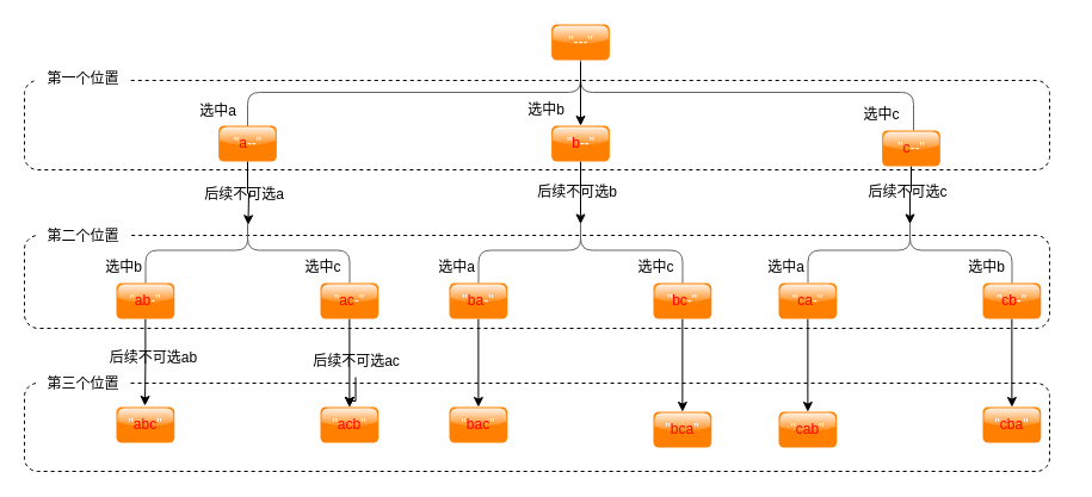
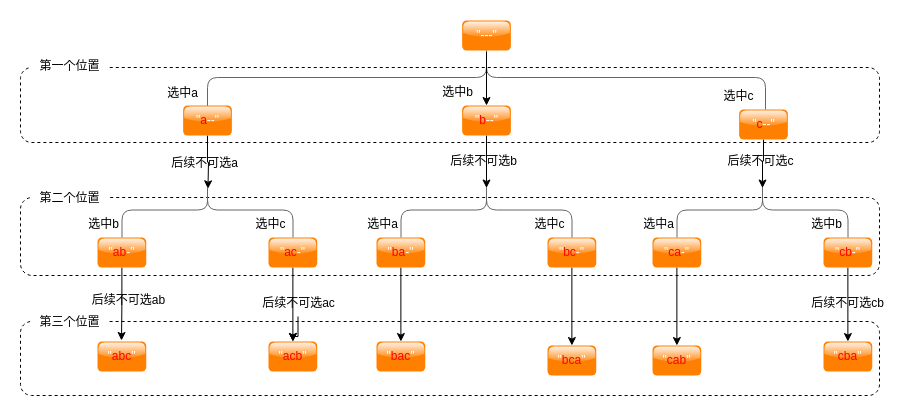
  <mxCell id="0" />
  <mxCell id="1" parent="0" />
  <mxCell id="2" value="" style="rounded=1;whiteSpace=wrap;html=1;shadow=0;glass=0;sketch=0;dashed=1;" vertex="1" parent="1"><mxGeometry x="20" y="321" width="859" height="74" as="geometry" /></mxCell>
  <mxCell id="3" value="第三个位置" style="text;html=1;align=center;verticalAlign=middle;resizable=0;points=[];autosize=1;fillColor=default;" vertex="1" parent="1"><mxGeometry x="30" y="309" width="78" height="26" as="geometry" /></mxCell>
  <mxCell id="4" value="" style="rounded=1;whiteSpace=wrap;html=1;shadow=0;glass=0;sketch=0;dashed=1;" vertex="1" parent="1"><mxGeometry x="20" y="197" width="859" height="78" as="geometry" /></mxCell>
  <mxCell id="5" value="第二个位置" style="text;html=1;align=center;verticalAlign=middle;resizable=0;points=[];autosize=1;strokeColor=none;fillColor=default;" vertex="1" parent="1"><mxGeometry x="30" y="185" width="78" height="26" as="geometry" /></mxCell>
  <mxCell id="6" value="" style="rounded=1;whiteSpace=wrap;html=1;shadow=0;glass=0;sketch=0;dashed=1;" vertex="1" parent="1"><mxGeometry x="20" y="67" width="859" height="75" as="geometry" /></mxCell>
  <mxCell id="7" value="" style="shape=curlyBracket;whiteSpace=wrap;html=1;rounded=1;direction=south;strokeColor=#666666;size=0.5;" vertex="1" parent="1"><mxGeometry x="207" y="45" width="558" height="64" as="geometry" /></mxCell>
  <mxCell id="8" value="选中a" style="text;html=1;align=center;verticalAlign=middle;resizable=0;points=[];autosize=1;strokeColor=none;fillColor=none;" vertex="1" parent="1"><mxGeometry x="157" y="78" width="50" height="30" as="geometry" /></mxCell>
  <mxCell id="9" value="选中c" style="text;html=1;align=center;verticalAlign=middle;resizable=0;points=[];autosize=1;strokeColor=none;fillColor=none;" vertex="1" parent="1"><mxGeometry x="714" y="83" width="48" height="26" as="geometry" /></mxCell>
  <mxCell id="10" value="&quot;---&quot;" style="shape=ext;double=1;rounded=1;whiteSpace=wrap;html=1;fillColor=#FF8000;strokeColor=none;fontColor=#FFFFFF;glass=1;" vertex="1" parent="1"><mxGeometry x="461.63" y="20" width="48.75" height="30" as="geometry" /></mxCell>
  <mxCell id="11" style="edgeStyle=orthogonalEdgeStyle;rounded=0;orthogonalLoop=1;jettySize=auto;html=1;exitX=0.5;exitY=1;exitDx=0;exitDy=0;fontColor=#FF0000;" edge="1" parent="1" source="12"><mxGeometry relative="1" as="geometry"><mxPoint x="207.455" y="188.273" as="targetPoint" /></mxGeometry></mxCell>
  <mxCell id="12" value="&quot;&lt;font color=&quot;#ff0000&quot;&gt;a&lt;/font&gt;--&quot;" style="shape=ext;double=1;rounded=1;whiteSpace=wrap;html=1;fontColor=#FFFFFF;fillColor=#FF8000;strokeColor=none;shadow=0;sketch=0;glass=1;" vertex="1" parent="1"><mxGeometry x="182.63" y="105" width="48.75" height="30" as="geometry" /></mxCell>
  <mxCell id="13" style="edgeStyle=orthogonalEdgeStyle;rounded=0;orthogonalLoop=1;jettySize=auto;html=1;exitX=0.5;exitY=1;exitDx=0;exitDy=0;entryX=0.1;entryY=0.5;entryDx=0;entryDy=0;entryPerimeter=0;fontColor=#FF0000;" edge="1" parent="1" source="14" target="37"><mxGeometry relative="1" as="geometry" /></mxCell>
  <mxCell id="14" value="&quot;&lt;font color=&quot;#ff0000&quot;&gt;c&lt;/font&gt;--&quot;" style="shape=ext;double=1;rounded=1;whiteSpace=wrap;html=1;fontColor=#FFFFFF;fillColor=#FF8000;strokeColor=none;shadow=0;sketch=0;glass=1;" vertex="1" parent="1"><mxGeometry x="738.62" y="109" width="48.75" height="30" as="geometry" /></mxCell>
  <mxCell id="15" value="" style="endArrow=classic;html=1;rounded=0;fontColor=#FFFFFF;exitX=0.1;exitY=0.5;exitDx=0;exitDy=0;exitPerimeter=0;entryX=0.5;entryY=0;entryDx=0;entryDy=0;" edge="1" parent="1" source="7" target="17"><mxGeometry width="50" height="50" relative="1" as="geometry"><mxPoint x="345" y="184" as="sourcePoint" /><mxPoint x="398" y="107" as="targetPoint" /></mxGeometry></mxCell>
  <mxCell id="16" style="edgeStyle=orthogonalEdgeStyle;rounded=0;orthogonalLoop=1;jettySize=auto;html=1;entryX=0.1;entryY=0.5;entryDx=0;entryDy=0;entryPerimeter=0;fontColor=#FF0000;" edge="1" parent="1" source="17" target="29"><mxGeometry relative="1" as="geometry" /></mxCell>
  <mxCell id="17" value="&quot;&lt;font color=&quot;#ff0000&quot;&gt;b&lt;/font&gt;--&quot;" style="shape=ext;double=1;rounded=1;whiteSpace=wrap;html=1;fontColor=#FFFFFF;fillColor=#FF8000;strokeColor=none;shadow=0;sketch=0;glass=1;" vertex="1" parent="1"><mxGeometry x="461.62" y="105" width="48.75" height="30" as="geometry" /></mxCell>
  <mxCell id="18" value="第一个位置" style="text;html=1;align=center;verticalAlign=middle;resizable=0;points=[];autosize=1;strokeColor=none;fillColor=default;" vertex="1" parent="1"><mxGeometry x="30" y="53" width="78" height="26" as="geometry" /></mxCell>
  <mxCell id="19" value="选中b" style="text;html=1;align=center;verticalAlign=middle;resizable=0;points=[];autosize=1;strokeColor=none;fillColor=none;" vertex="1" parent="1"><mxGeometry x="432" y="79" width="49" height="26" as="geometry" /></mxCell>
  <mxCell id="20" value="后续不可选a" style="text;html=1;align=center;verticalAlign=middle;resizable=0;points=[];autosize=1;strokeColor=none;fillColor=none;" vertex="1" parent="1"><mxGeometry x="161" y="150" width="85" height="26" as="geometry" /></mxCell>
  <mxCell id="21" value="" style="shape=curlyBracket;whiteSpace=wrap;html=1;rounded=1;shadow=0;glass=0;sketch=0;strokeColor=#666666;fontColor=#FF0000;fillColor=#FF8000;rotation=90;" vertex="1" parent="1"><mxGeometry x="179.51" y="124" width="54.99" height="171" as="geometry" /></mxCell>
  <mxCell id="22" value="选中b" style="text;html=1;align=center;verticalAlign=middle;resizable=0;points=[];autosize=1;strokeColor=none;fillColor=none;" vertex="1" parent="1"><mxGeometry x="78" y="211" width="49" height="26" as="geometry" /></mxCell>
  <mxCell id="23" value="选中c" style="text;html=1;align=center;verticalAlign=middle;resizable=0;points=[];autosize=1;strokeColor=none;fillColor=none;" vertex="1" parent="1"><mxGeometry x="246" y="211" width="48" height="26" as="geometry" /></mxCell>
  <mxCell id="24" style="edgeStyle=orthogonalEdgeStyle;rounded=0;orthogonalLoop=1;jettySize=auto;html=1;exitX=0.5;exitY=1;exitDx=0;exitDy=0;fontColor=#FF0000;" edge="1" parent="1" source="25"><mxGeometry relative="1" as="geometry"><mxPoint x="121" y="340" as="targetPoint" /></mxGeometry></mxCell>
  <mxCell id="25" value="&quot;&lt;font color=&quot;#ff0000&quot;&gt;ab&lt;/font&gt;-&quot;" style="shape=ext;double=1;rounded=1;whiteSpace=wrap;html=1;fontColor=#FFFFFF;fillColor=#FF8000;strokeColor=none;shadow=0;sketch=0;glass=1;" vertex="1" parent="1"><mxGeometry x="97" y="237" width="48.75" height="30" as="geometry" /></mxCell>
  <mxCell id="26" style="edgeStyle=orthogonalEdgeStyle;rounded=0;orthogonalLoop=1;jettySize=auto;html=1;fontColor=#FF0000;" edge="1" parent="1" source="27" target="48"><mxGeometry relative="1" as="geometry"><mxPoint x="292.375" y="317.364" as="targetPoint" /></mxGeometry></mxCell>
  <mxCell id="27" value="&quot;&lt;font color=&quot;#ff0000&quot;&gt;ac&lt;/font&gt;-&quot;" style="shape=ext;double=1;rounded=1;whiteSpace=wrap;html=1;fontColor=#FFFFFF;fillColor=#FF8000;strokeColor=none;shadow=0;sketch=0;glass=1;" vertex="1" parent="1"><mxGeometry x="268" y="237" width="48.75" height="30" as="geometry" /></mxCell>
  <mxCell id="28" value="后续不可选b" style="text;html=1;align=center;verticalAlign=middle;resizable=0;points=[];autosize=1;strokeColor=none;fillColor=none;" vertex="1" parent="1"><mxGeometry x="440.88" y="148" width="85" height="26" as="geometry" /></mxCell>
  <mxCell id="29" value="" style="shape=curlyBracket;whiteSpace=wrap;html=1;rounded=1;shadow=0;glass=0;sketch=0;strokeColor=#666666;fontColor=#FF0000;fillColor=#FF8000;rotation=90;" vertex="1" parent="1"><mxGeometry x="458.51" y="124" width="54.99" height="171" as="geometry" /></mxCell>
  <mxCell id="30" value="选中a" style="text;html=1;align=center;verticalAlign=middle;resizable=0;points=[];autosize=1;strokeColor=none;fillColor=none;" vertex="1" parent="1"><mxGeometry x="357" y="211" width="49" height="26" as="geometry" /></mxCell>
  <mxCell id="31" value="选中c" style="text;html=1;align=center;verticalAlign=middle;resizable=0;points=[];autosize=1;strokeColor=none;fillColor=none;" vertex="1" parent="1"><mxGeometry x="525" y="211" width="48" height="26" as="geometry" /></mxCell>
  <mxCell id="32" style="edgeStyle=orthogonalEdgeStyle;rounded=0;orthogonalLoop=1;jettySize=auto;html=1;exitX=0.5;exitY=1;exitDx=0;exitDy=0;fontColor=#FF0000;entryX=0.5;entryY=0;entryDx=0;entryDy=0;" edge="1" parent="1" source="33" target="49"><mxGeometry relative="1" as="geometry"><mxPoint x="400.182" y="318.273" as="targetPoint" /></mxGeometry></mxCell>
  <mxCell id="33" value="&quot;&lt;font color=&quot;#ff0000&quot;&gt;ba&lt;/font&gt;-&quot;" style="shape=ext;double=1;rounded=1;whiteSpace=wrap;html=1;fontColor=#FFFFFF;fillColor=#FF8000;strokeColor=none;shadow=0;sketch=0;glass=1;" vertex="1" parent="1"><mxGeometry x="376" y="237" width="48.75" height="30" as="geometry" /></mxCell>
  <mxCell id="34" style="edgeStyle=orthogonalEdgeStyle;rounded=0;orthogonalLoop=1;jettySize=auto;html=1;exitX=0.5;exitY=1;exitDx=0;exitDy=0;fontColor=#FF0000;entryX=0.5;entryY=0;entryDx=0;entryDy=0;" edge="1" parent="1" source="35" target="50"><mxGeometry relative="1" as="geometry"><mxPoint x="571.091" y="330.091" as="targetPoint" /></mxGeometry></mxCell>
  <mxCell id="35" value="&quot;&lt;font color=&quot;#ff0000&quot;&gt;bc&lt;/font&gt;-&quot;" style="shape=ext;double=1;rounded=1;whiteSpace=wrap;html=1;fontColor=#FFFFFF;fillColor=#FF8000;strokeColor=none;shadow=0;sketch=0;glass=1;" vertex="1" parent="1"><mxGeometry x="547" y="237" width="48.75" height="30" as="geometry" /></mxCell>
  <mxCell id="36" value="后续不可选c" style="text;html=1;align=center;verticalAlign=middle;resizable=0;points=[];autosize=1;strokeColor=none;fillColor=none;" vertex="1" parent="1"><mxGeometry x="717.88" y="148" width="84" height="26" as="geometry" /></mxCell>
  <mxCell id="37" value="" style="shape=curlyBracket;whiteSpace=wrap;html=1;rounded=1;shadow=0;glass=0;sketch=0;strokeColor=#666666;fontColor=#FF0000;fillColor=#FF8000;rotation=90;" vertex="1" parent="1"><mxGeometry x="734.51" y="124" width="54.99" height="171" as="geometry" /></mxCell>
  <mxCell id="38" value="选中a" style="text;html=1;align=center;verticalAlign=middle;resizable=0;points=[];autosize=1;strokeColor=none;fillColor=none;" vertex="1" parent="1"><mxGeometry x="633" y="211" width="49" height="26" as="geometry" /></mxCell>
  <mxCell id="39" value="选中b" style="text;html=1;align=center;verticalAlign=middle;resizable=0;points=[];autosize=1;strokeColor=none;fillColor=none;" vertex="1" parent="1"><mxGeometry x="801" y="211" width="49" height="26" as="geometry" /></mxCell>
  <mxCell id="40" style="edgeStyle=orthogonalEdgeStyle;rounded=0;orthogonalLoop=1;jettySize=auto;html=1;fontColor=#FF0000;entryX=0.5;entryY=0;entryDx=0;entryDy=0;" edge="1" parent="1" source="41" target="51"><mxGeometry relative="1" as="geometry"><mxPoint x="676.375" y="325.545" as="targetPoint" /></mxGeometry></mxCell>
  <mxCell id="41" value="&quot;&lt;font color=&quot;#ff0000&quot;&gt;ca&lt;/font&gt;-&quot;" style="shape=ext;double=1;rounded=1;whiteSpace=wrap;html=1;fontColor=#FFFFFF;fillColor=#FF8000;strokeColor=none;shadow=0;sketch=0;glass=1;" vertex="1" parent="1"><mxGeometry x="652" y="237" width="48.75" height="30" as="geometry" /></mxCell>
  <mxCell id="42" style="edgeStyle=orthogonalEdgeStyle;rounded=0;orthogonalLoop=1;jettySize=auto;html=1;fontColor=#FF0000;entryX=0.5;entryY=0;entryDx=0;entryDy=0;" edge="1" parent="1" source="43" target="52"><mxGeometry relative="1" as="geometry"><mxPoint x="847.375" y="321.909" as="targetPoint" /></mxGeometry></mxCell>
  <mxCell id="43" value="&quot;&lt;font color=&quot;#ff0000&quot;&gt;cb&lt;/font&gt;-&quot;" style="shape=ext;double=1;rounded=1;whiteSpace=wrap;html=1;fontColor=#FFFFFF;fillColor=#FF8000;strokeColor=none;shadow=0;sketch=0;glass=1;" vertex="1" parent="1"><mxGeometry x="823" y="237" width="48.75" height="30" as="geometry" /></mxCell>
  <mxCell id="44" value="后续不可选ab" style="text;html=1;align=center;verticalAlign=middle;resizable=0;points=[];autosize=1;strokeColor=none;fillColor=none;" vertex="1" parent="1"><mxGeometry x="82" y="287" width="91" height="26" as="geometry" /></mxCell>
  <mxCell id="45" value="&quot;&lt;font color=&quot;#ff0000&quot;&gt;abc&lt;/font&gt;&quot;" style="shape=ext;double=1;rounded=1;whiteSpace=wrap;html=1;fontColor=#FFFFFF;fillColor=#FF8000;strokeColor=none;shadow=0;sketch=0;glass=1;" vertex="1" parent="1"><mxGeometry x="97" y="341" width="48.75" height="30" as="geometry" /></mxCell>
  <mxCell id="46" value="" style="edgeStyle=orthogonalEdgeStyle;rounded=0;orthogonalLoop=1;jettySize=auto;html=1;fontColor=#FF0000;" edge="1" parent="1" source="47" target="48"><mxGeometry relative="1" as="geometry" /></mxCell>
  <mxCell id="47" value="后续不可选ac" style="text;html=1;align=center;verticalAlign=middle;resizable=0;points=[];autosize=1;strokeColor=none;fillColor=none;" vertex="1" parent="1"><mxGeometry x="252" y="290" width="91" height="26" as="geometry" /></mxCell>
  <mxCell id="48" value="&quot;&lt;font color=&quot;#ff0000&quot;&gt;acb&lt;/font&gt;&quot;" style="shape=ext;double=1;rounded=1;whiteSpace=wrap;html=1;fontColor=#FFFFFF;fillColor=#FF8000;strokeColor=none;shadow=0;sketch=0;glass=1;" vertex="1" parent="1"><mxGeometry x="268" y="341" width="48.75" height="30" as="geometry" /></mxCell>
  <mxCell id="49" value="&quot;&lt;font color=&quot;#ff0000&quot;&gt;bac&lt;/font&gt;&quot;" style="shape=ext;double=1;rounded=1;whiteSpace=wrap;html=1;fontColor=#FFFFFF;fillColor=#FF8000;strokeColor=none;shadow=0;sketch=0;glass=1;" vertex="1" parent="1"><mxGeometry x="376" y="341" width="48.75" height="30" as="geometry" /></mxCell>
  <mxCell id="50" value="&quot;&lt;font color=&quot;#ff0000&quot;&gt;bca&lt;/font&gt;&quot;" style="shape=ext;double=1;rounded=1;whiteSpace=wrap;html=1;fontColor=#FFFFFF;fillColor=#FF8000;strokeColor=none;shadow=0;sketch=0;glass=1;" vertex="1" parent="1"><mxGeometry x="547" y="345" width="48.75" height="30" as="geometry" /></mxCell>
  <mxCell id="51" value="&quot;&lt;font color=&quot;#ff0000&quot;&gt;cab&lt;/font&gt;&quot;" style="shape=ext;double=1;rounded=1;whiteSpace=wrap;html=1;fontColor=#FFFFFF;fillColor=#FF8000;strokeColor=none;shadow=0;sketch=0;glass=1;" vertex="1" parent="1"><mxGeometry x="652" y="345" width="48.75" height="30" as="geometry" /></mxCell>
  <mxCell id="52" value="&quot;&lt;font color=&quot;#ff0000&quot;&gt;cba&lt;/font&gt;&quot;" style="shape=ext;double=1;rounded=1;whiteSpace=wrap;html=1;fontColor=#FFFFFF;fillColor=#FF8000;strokeColor=none;shadow=0;sketch=0;glass=1;" vertex="1" parent="1"><mxGeometry x="823" y="341" width="48.75" height="30" as="geometry" /></mxCell>
+ <mxCell id="53" value="后续不可选cb" style="text;html=1;align=center;verticalAlign=middle;resizable=0;points=[];autosize=1;strokeColor=none;fillColor=none;" vertex="1" parent="1"><mxGeometry x="801.88" y="290" width="91" height="26" as="geometry" /></mxCell>
